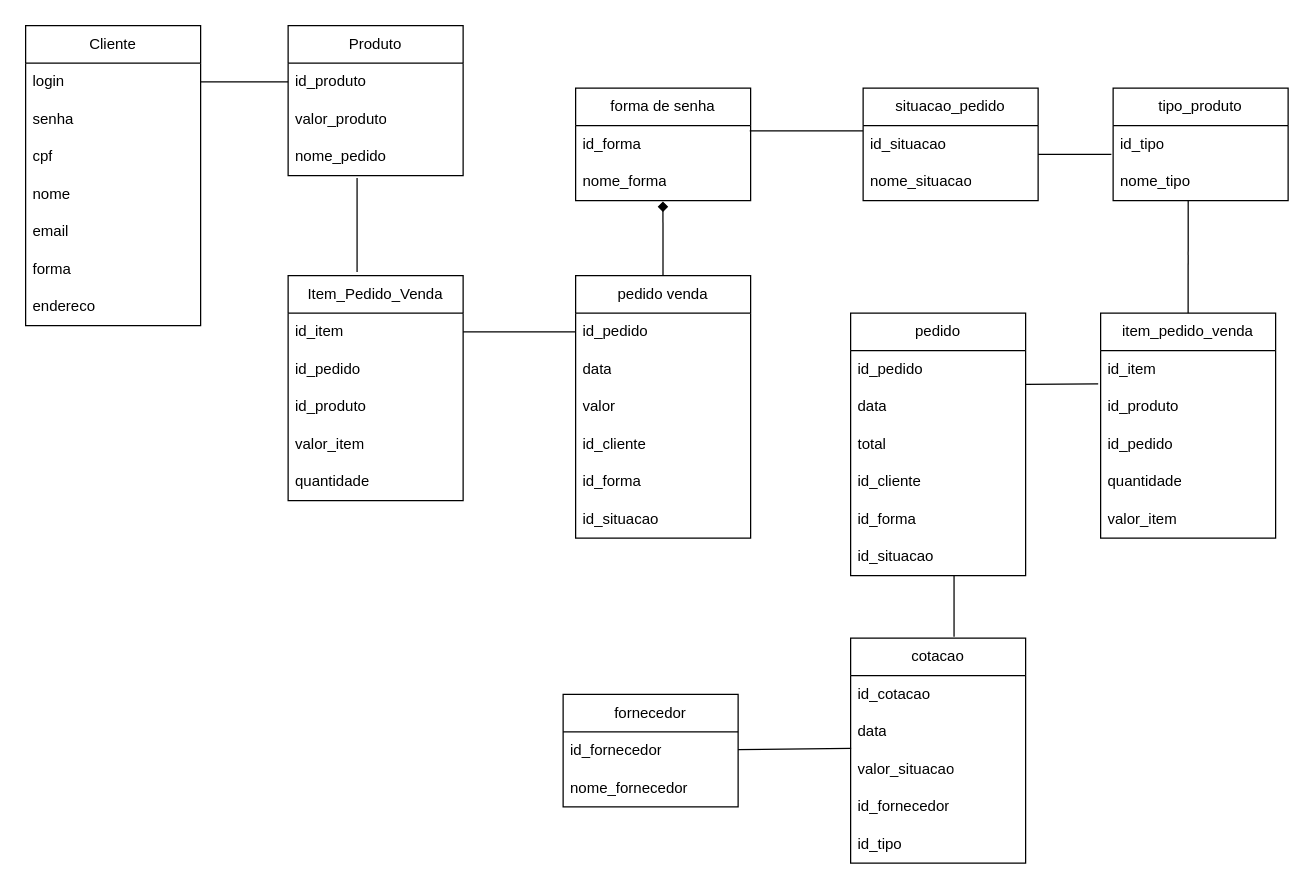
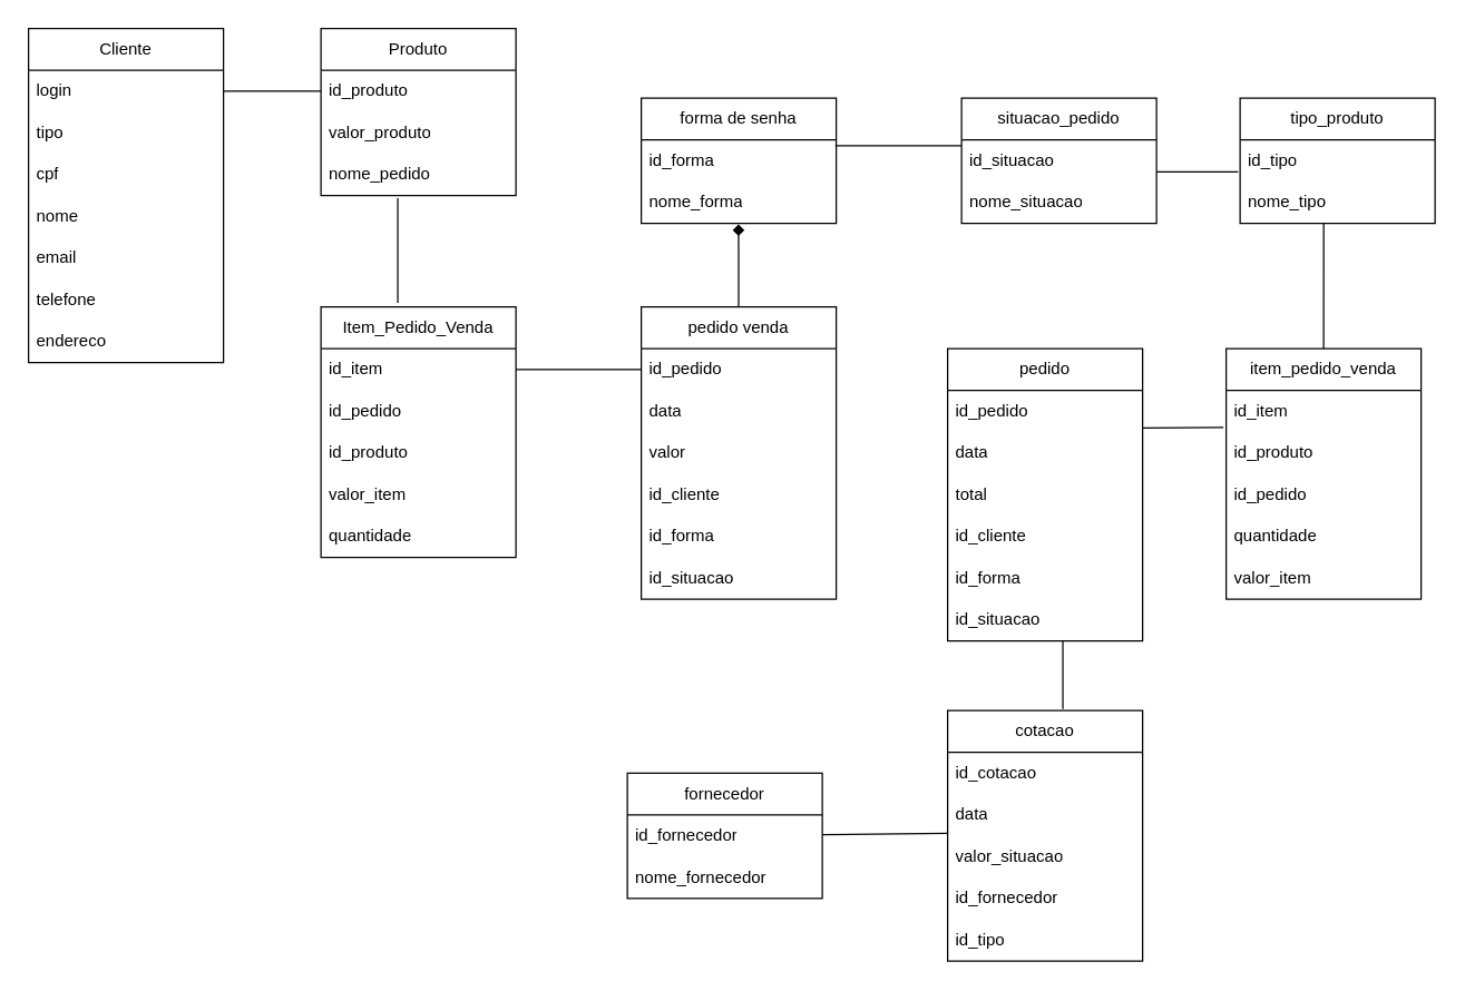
  <mxCell id="0" />
  <mxCell id="1" parent="0" />
  <mxCell id="2" value="Cliente" style="swimlane;fontStyle=0;childLayout=stackLayout;horizontal=1;startSize=30;horizontalStack=0;resizeParent=1;resizeParentMax=0;resizeLast=0;collapsible=1;marginBottom=0;whiteSpace=wrap;html=1;" vertex="1" parent="1"><mxGeometry x="20" y="20" width="140" height="240" as="geometry" /></mxCell>
  <mxCell id="3" value="login" style="text;strokeColor=none;fillColor=none;align=left;verticalAlign=middle;spacingLeft=4;spacingRight=4;overflow=hidden;points=[[0,0.5],[1,0.5]];portConstraint=eastwest;rotatable=0;whiteSpace=wrap;html=1;" vertex="1" parent="2"><mxGeometry y="30" width="140" height="30" as="geometry" /></mxCell>
- <mxCell id="4" value="senha&lt;span style=&quot;white-space: pre;&quot;&gt;&#09;&lt;/span&gt;" style="text;strokeColor=none;fillColor=none;align=left;verticalAlign=middle;spacingLeft=4;spacingRight=4;overflow=hidden;points=[[0,0.5],[1,0.5]];portConstraint=eastwest;rotatable=0;whiteSpace=wrap;html=1;" vertex="1" parent="2"><mxGeometry y="60" width="140" height="30" as="geometry" /></mxCell>
+ <mxCell id="4" value="tipo&lt;span style=&quot;white-space: pre;&quot;&gt;&#09;&lt;/span&gt;" style="text;strokeColor=none;fillColor=none;align=left;verticalAlign=middle;spacingLeft=4;spacingRight=4;overflow=hidden;points=[[0,0.5],[1,0.5]];portConstraint=eastwest;rotatable=0;whiteSpace=wrap;html=1;" vertex="1" parent="2"><mxGeometry y="60" width="140" height="30" as="geometry" /></mxCell>
  <mxCell id="5" value="cpf" style="text;strokeColor=none;fillColor=none;align=left;verticalAlign=middle;spacingLeft=4;spacingRight=4;overflow=hidden;points=[[0,0.5],[1,0.5]];portConstraint=eastwest;rotatable=0;whiteSpace=wrap;html=1;" vertex="1" parent="2"><mxGeometry y="90" width="140" height="30" as="geometry" /></mxCell>
  <mxCell id="6" value="nome" style="text;strokeColor=none;fillColor=none;align=left;verticalAlign=middle;spacingLeft=4;spacingRight=4;overflow=hidden;points=[[0,0.5],[1,0.5]];portConstraint=eastwest;rotatable=0;whiteSpace=wrap;html=1;" vertex="1" parent="2"><mxGeometry y="120" width="140" height="30" as="geometry" /></mxCell>
  <mxCell id="7" value="email" style="text;strokeColor=none;fillColor=none;align=left;verticalAlign=middle;spacingLeft=4;spacingRight=4;overflow=hidden;points=[[0,0.5],[1,0.5]];portConstraint=eastwest;rotatable=0;whiteSpace=wrap;html=1;" vertex="1" parent="2"><mxGeometry y="150" width="140" height="30" as="geometry" /></mxCell>
- <mxCell id="8" value="forma" style="text;strokeColor=none;fillColor=none;align=left;verticalAlign=middle;spacingLeft=4;spacingRight=4;overflow=hidden;points=[[0,0.5],[1,0.5]];portConstraint=eastwest;rotatable=0;whiteSpace=wrap;html=1;" vertex="1" parent="2"><mxGeometry y="180" width="140" height="30" as="geometry" /></mxCell>
+ <mxCell id="8" value="telefone" style="text;strokeColor=none;fillColor=none;align=left;verticalAlign=middle;spacingLeft=4;spacingRight=4;overflow=hidden;points=[[0,0.5],[1,0.5]];portConstraint=eastwest;rotatable=0;whiteSpace=wrap;html=1;" vertex="1" parent="2"><mxGeometry y="180" width="140" height="30" as="geometry" /></mxCell>
  <mxCell id="9" value="endereco" style="text;strokeColor=none;fillColor=none;align=left;verticalAlign=middle;spacingLeft=4;spacingRight=4;overflow=hidden;points=[[0,0.5],[1,0.5]];portConstraint=eastwest;rotatable=0;whiteSpace=wrap;html=1;" vertex="1" parent="2"><mxGeometry y="210" width="140" height="30" as="geometry" /></mxCell>
  <mxCell id="10" value="Produto" style="swimlane;fontStyle=0;childLayout=stackLayout;horizontal=1;startSize=30;horizontalStack=0;resizeParent=1;resizeParentMax=0;resizeLast=0;collapsible=1;marginBottom=0;whiteSpace=wrap;html=1;" vertex="1" parent="1"><mxGeometry x="230" y="20" width="140" height="120" as="geometry" /></mxCell>
  <mxCell id="11" value="id_produto" style="text;strokeColor=none;fillColor=none;align=left;verticalAlign=middle;spacingLeft=4;spacingRight=4;overflow=hidden;points=[[0,0.5],[1,0.5]];portConstraint=eastwest;rotatable=0;whiteSpace=wrap;html=1;" vertex="1" parent="10"><mxGeometry y="30" width="140" height="30" as="geometry" /></mxCell>
  <mxCell id="12" value="valor_produto" style="text;strokeColor=none;fillColor=none;align=left;verticalAlign=middle;spacingLeft=4;spacingRight=4;overflow=hidden;points=[[0,0.5],[1,0.5]];portConstraint=eastwest;rotatable=0;whiteSpace=wrap;html=1;" vertex="1" parent="10"><mxGeometry y="60" width="140" height="30" as="geometry" /></mxCell>
  <mxCell id="13" value="nome_pedido" style="text;strokeColor=none;fillColor=none;align=left;verticalAlign=middle;spacingLeft=4;spacingRight=4;overflow=hidden;points=[[0,0.5],[1,0.5]];portConstraint=eastwest;rotatable=0;whiteSpace=wrap;html=1;" vertex="1" parent="10"><mxGeometry y="90" width="140" height="30" as="geometry" /></mxCell>
  <mxCell id="14" value="Item_Pedido_Venda" style="swimlane;fontStyle=0;childLayout=stackLayout;horizontal=1;startSize=30;horizontalStack=0;resizeParent=1;resizeParentMax=0;resizeLast=0;collapsible=1;marginBottom=0;whiteSpace=wrap;html=1;" vertex="1" parent="1"><mxGeometry x="230" y="220" width="140" height="180" as="geometry" /></mxCell>
  <mxCell id="15" value="id_item" style="text;strokeColor=none;fillColor=none;align=left;verticalAlign=middle;spacingLeft=4;spacingRight=4;overflow=hidden;points=[[0,0.5],[1,0.5]];portConstraint=eastwest;rotatable=0;whiteSpace=wrap;html=1;" vertex="1" parent="14"><mxGeometry y="30" width="140" height="30" as="geometry" /></mxCell>
  <mxCell id="16" value="id_pedido" style="text;strokeColor=none;fillColor=none;align=left;verticalAlign=middle;spacingLeft=4;spacingRight=4;overflow=hidden;points=[[0,0.5],[1,0.5]];portConstraint=eastwest;rotatable=0;whiteSpace=wrap;html=1;" vertex="1" parent="14"><mxGeometry y="60" width="140" height="30" as="geometry" /></mxCell>
  <mxCell id="17" value="id_produto" style="text;strokeColor=none;fillColor=none;align=left;verticalAlign=middle;spacingLeft=4;spacingRight=4;overflow=hidden;points=[[0,0.5],[1,0.5]];portConstraint=eastwest;rotatable=0;whiteSpace=wrap;html=1;" vertex="1" parent="14"><mxGeometry y="90" width="140" height="30" as="geometry" /></mxCell>
  <mxCell id="18" value="valor_item" style="text;strokeColor=none;fillColor=none;align=left;verticalAlign=middle;spacingLeft=4;spacingRight=4;overflow=hidden;points=[[0,0.5],[1,0.5]];portConstraint=eastwest;rotatable=0;whiteSpace=wrap;html=1;" vertex="1" parent="14"><mxGeometry y="120" width="140" height="30" as="geometry" /></mxCell>
  <mxCell id="19" value="quantidade" style="text;strokeColor=none;fillColor=none;align=left;verticalAlign=middle;spacingLeft=4;spacingRight=4;overflow=hidden;points=[[0,0.5],[1,0.5]];portConstraint=eastwest;rotatable=0;whiteSpace=wrap;html=1;" vertex="1" parent="14"><mxGeometry y="150" width="140" height="30" as="geometry" /></mxCell>
  <mxCell id="20" value="situacao_pedido" style="swimlane;fontStyle=0;childLayout=stackLayout;horizontal=1;startSize=30;horizontalStack=0;resizeParent=1;resizeParentMax=0;resizeLast=0;collapsible=1;marginBottom=0;whiteSpace=wrap;html=1;" vertex="1" parent="1"><mxGeometry x="690" y="70" width="140" height="90" as="geometry" /></mxCell>
  <mxCell id="21" value="id_situacao" style="text;strokeColor=none;fillColor=none;align=left;verticalAlign=middle;spacingLeft=4;spacingRight=4;overflow=hidden;points=[[0,0.5],[1,0.5]];portConstraint=eastwest;rotatable=0;whiteSpace=wrap;html=1;" vertex="1" parent="20"><mxGeometry y="30" width="140" height="30" as="geometry" /></mxCell>
  <mxCell id="22" value="nome_situacao" style="text;strokeColor=none;fillColor=none;align=left;verticalAlign=middle;spacingLeft=4;spacingRight=4;overflow=hidden;points=[[0,0.5],[1,0.5]];portConstraint=eastwest;rotatable=0;whiteSpace=wrap;html=1;" vertex="1" parent="20"><mxGeometry y="60" width="140" height="30" as="geometry" /></mxCell>
  <mxCell id="23" value="tipo_produto" style="swimlane;fontStyle=0;childLayout=stackLayout;horizontal=1;startSize=30;horizontalStack=0;resizeParent=1;resizeParentMax=0;resizeLast=0;collapsible=1;marginBottom=0;whiteSpace=wrap;html=1;" vertex="1" parent="1"><mxGeometry x="890" y="70" width="140" height="90" as="geometry" /></mxCell>
  <mxCell id="24" value="id_tipo" style="text;strokeColor=none;fillColor=none;align=left;verticalAlign=middle;spacingLeft=4;spacingRight=4;overflow=hidden;points=[[0,0.5],[1,0.5]];portConstraint=eastwest;rotatable=0;whiteSpace=wrap;html=1;" vertex="1" parent="23"><mxGeometry y="30" width="140" height="30" as="geometry" /></mxCell>
  <mxCell id="25" value="nome_tipo" style="text;strokeColor=none;fillColor=none;align=left;verticalAlign=middle;spacingLeft=4;spacingRight=4;overflow=hidden;points=[[0,0.5],[1,0.5]];portConstraint=eastwest;rotatable=0;whiteSpace=wrap;html=1;" vertex="1" parent="23"><mxGeometry y="60" width="140" height="30" as="geometry" /></mxCell>
  <mxCell id="26" value="forma de senha" style="swimlane;fontStyle=0;childLayout=stackLayout;horizontal=1;startSize=30;horizontalStack=0;resizeParent=1;resizeParentMax=0;resizeLast=0;collapsible=1;marginBottom=0;whiteSpace=wrap;html=1;" vertex="1" parent="1"><mxGeometry x="460" y="70" width="140" height="90" as="geometry" /></mxCell>
  <mxCell id="27" value="id_forma" style="text;strokeColor=none;fillColor=none;align=left;verticalAlign=middle;spacingLeft=4;spacingRight=4;overflow=hidden;points=[[0,0.5],[1,0.5]];portConstraint=eastwest;rotatable=0;whiteSpace=wrap;html=1;" vertex="1" parent="26"><mxGeometry y="30" width="140" height="30" as="geometry" /></mxCell>
  <mxCell id="28" value="nome_forma" style="text;strokeColor=none;fillColor=none;align=left;verticalAlign=middle;spacingLeft=4;spacingRight=4;overflow=hidden;points=[[0,0.5],[1,0.5]];portConstraint=eastwest;rotatable=0;whiteSpace=wrap;html=1;" vertex="1" parent="26"><mxGeometry y="60" width="140" height="30" as="geometry" /></mxCell>
  <mxCell id="29" value="fornecedor" style="swimlane;fontStyle=0;childLayout=stackLayout;horizontal=1;startSize=30;horizontalStack=0;resizeParent=1;resizeParentMax=0;resizeLast=0;collapsible=1;marginBottom=0;whiteSpace=wrap;html=1;" vertex="1" parent="1"><mxGeometry x="450" y="555" width="140" height="90" as="geometry" /></mxCell>
  <mxCell id="30" value="id_fornecedor" style="text;strokeColor=none;fillColor=none;align=left;verticalAlign=middle;spacingLeft=4;spacingRight=4;overflow=hidden;points=[[0,0.5],[1,0.5]];portConstraint=eastwest;rotatable=0;whiteSpace=wrap;html=1;" vertex="1" parent="29"><mxGeometry y="30" width="140" height="30" as="geometry" /></mxCell>
  <mxCell id="31" value="nome_fornecedor" style="text;strokeColor=none;fillColor=none;align=left;verticalAlign=middle;spacingLeft=4;spacingRight=4;overflow=hidden;points=[[0,0.5],[1,0.5]];portConstraint=eastwest;rotatable=0;whiteSpace=wrap;html=1;" vertex="1" parent="29"><mxGeometry y="60" width="140" height="30" as="geometry" /></mxCell>
  <mxCell id="32" value="pedido venda" style="swimlane;fontStyle=0;childLayout=stackLayout;horizontal=1;startSize=30;horizontalStack=0;resizeParent=1;resizeParentMax=0;resizeLast=0;collapsible=1;marginBottom=0;whiteSpace=wrap;html=1;" vertex="1" parent="1"><mxGeometry x="460" y="220" width="140" height="210" as="geometry" /></mxCell>
  <mxCell id="33" value="id_pedido" style="text;strokeColor=none;fillColor=none;align=left;verticalAlign=middle;spacingLeft=4;spacingRight=4;overflow=hidden;points=[[0,0.5],[1,0.5]];portConstraint=eastwest;rotatable=0;whiteSpace=wrap;html=1;" vertex="1" parent="32"><mxGeometry y="30" width="140" height="30" as="geometry" /></mxCell>
  <mxCell id="34" value="data" style="text;strokeColor=none;fillColor=none;align=left;verticalAlign=middle;spacingLeft=4;spacingRight=4;overflow=hidden;points=[[0,0.5],[1,0.5]];portConstraint=eastwest;rotatable=0;whiteSpace=wrap;html=1;" vertex="1" parent="32"><mxGeometry y="60" width="140" height="30" as="geometry" /></mxCell>
  <mxCell id="35" value="valor" style="text;strokeColor=none;fillColor=none;align=left;verticalAlign=middle;spacingLeft=4;spacingRight=4;overflow=hidden;points=[[0,0.5],[1,0.5]];portConstraint=eastwest;rotatable=0;whiteSpace=wrap;html=1;" vertex="1" parent="32"><mxGeometry y="90" width="140" height="30" as="geometry" /></mxCell>
  <mxCell id="36" value="id_cliente" style="text;strokeColor=none;fillColor=none;align=left;verticalAlign=middle;spacingLeft=4;spacingRight=4;overflow=hidden;points=[[0,0.5],[1,0.5]];portConstraint=eastwest;rotatable=0;whiteSpace=wrap;html=1;" vertex="1" parent="32"><mxGeometry y="120" width="140" height="30" as="geometry" /></mxCell>
  <mxCell id="37" value="id_forma" style="text;strokeColor=none;fillColor=none;align=left;verticalAlign=middle;spacingLeft=4;spacingRight=4;overflow=hidden;points=[[0,0.5],[1,0.5]];portConstraint=eastwest;rotatable=0;whiteSpace=wrap;html=1;" vertex="1" parent="32"><mxGeometry y="150" width="140" height="30" as="geometry" /></mxCell>
  <mxCell id="38" value="id_situacao" style="text;strokeColor=none;fillColor=none;align=left;verticalAlign=middle;spacingLeft=4;spacingRight=4;overflow=hidden;points=[[0,0.5],[1,0.5]];portConstraint=eastwest;rotatable=0;whiteSpace=wrap;html=1;" vertex="1" parent="32"><mxGeometry y="180" width="140" height="30" as="geometry" /></mxCell>
  <mxCell id="39" value="item_pedido_venda" style="swimlane;fontStyle=0;childLayout=stackLayout;horizontal=1;startSize=30;horizontalStack=0;resizeParent=1;resizeParentMax=0;resizeLast=0;collapsible=1;marginBottom=0;whiteSpace=wrap;html=1;" vertex="1" parent="1"><mxGeometry x="880" y="250" width="140" height="180" as="geometry" /></mxCell>
  <mxCell id="40" value="id_item" style="text;strokeColor=none;fillColor=none;align=left;verticalAlign=middle;spacingLeft=4;spacingRight=4;overflow=hidden;points=[[0,0.5],[1,0.5]];portConstraint=eastwest;rotatable=0;whiteSpace=wrap;html=1;" vertex="1" parent="39"><mxGeometry y="30" width="140" height="30" as="geometry" /></mxCell>
  <mxCell id="41" value="id_produto" style="text;strokeColor=none;fillColor=none;align=left;verticalAlign=middle;spacingLeft=4;spacingRight=4;overflow=hidden;points=[[0,0.5],[1,0.5]];portConstraint=eastwest;rotatable=0;whiteSpace=wrap;html=1;" vertex="1" parent="39"><mxGeometry y="60" width="140" height="30" as="geometry" /></mxCell>
  <mxCell id="42" value="id_pedido" style="text;strokeColor=none;fillColor=none;align=left;verticalAlign=middle;spacingLeft=4;spacingRight=4;overflow=hidden;points=[[0,0.5],[1,0.5]];portConstraint=eastwest;rotatable=0;whiteSpace=wrap;html=1;" vertex="1" parent="39"><mxGeometry y="90" width="140" height="30" as="geometry" /></mxCell>
  <mxCell id="43" value="quantidade" style="text;strokeColor=none;fillColor=none;align=left;verticalAlign=middle;spacingLeft=4;spacingRight=4;overflow=hidden;points=[[0,0.5],[1,0.5]];portConstraint=eastwest;rotatable=0;whiteSpace=wrap;html=1;" vertex="1" parent="39"><mxGeometry y="120" width="140" height="30" as="geometry" /></mxCell>
  <mxCell id="44" value="valor_item" style="text;strokeColor=none;fillColor=none;align=left;verticalAlign=middle;spacingLeft=4;spacingRight=4;overflow=hidden;points=[[0,0.5],[1,0.5]];portConstraint=eastwest;rotatable=0;whiteSpace=wrap;html=1;" vertex="1" parent="39"><mxGeometry y="150" width="140" height="30" as="geometry" /></mxCell>
  <mxCell id="45" value="pedido" style="swimlane;fontStyle=0;childLayout=stackLayout;horizontal=1;startSize=30;horizontalStack=0;resizeParent=1;resizeParentMax=0;resizeLast=0;collapsible=1;marginBottom=0;whiteSpace=wrap;html=1;" vertex="1" parent="1"><mxGeometry x="680" y="250" width="140" height="210" as="geometry" /></mxCell>
  <mxCell id="46" value="id_pedido" style="text;strokeColor=none;fillColor=none;align=left;verticalAlign=middle;spacingLeft=4;spacingRight=4;overflow=hidden;points=[[0,0.5],[1,0.5]];portConstraint=eastwest;rotatable=0;whiteSpace=wrap;html=1;" vertex="1" parent="45"><mxGeometry y="30" width="140" height="30" as="geometry" /></mxCell>
  <mxCell id="47" value="data" style="text;strokeColor=none;fillColor=none;align=left;verticalAlign=middle;spacingLeft=4;spacingRight=4;overflow=hidden;points=[[0,0.5],[1,0.5]];portConstraint=eastwest;rotatable=0;whiteSpace=wrap;html=1;" vertex="1" parent="45"><mxGeometry y="60" width="140" height="30" as="geometry" /></mxCell>
  <mxCell id="48" value="total" style="text;strokeColor=none;fillColor=none;align=left;verticalAlign=middle;spacingLeft=4;spacingRight=4;overflow=hidden;points=[[0,0.5],[1,0.5]];portConstraint=eastwest;rotatable=0;whiteSpace=wrap;html=1;" vertex="1" parent="45"><mxGeometry y="90" width="140" height="30" as="geometry" /></mxCell>
  <mxCell id="49" value="id_cliente" style="text;strokeColor=none;fillColor=none;align=left;verticalAlign=middle;spacingLeft=4;spacingRight=4;overflow=hidden;points=[[0,0.5],[1,0.5]];portConstraint=eastwest;rotatable=0;whiteSpace=wrap;html=1;" vertex="1" parent="45"><mxGeometry y="120" width="140" height="30" as="geometry" /></mxCell>
  <mxCell id="50" value="id_forma" style="text;strokeColor=none;fillColor=none;align=left;verticalAlign=middle;spacingLeft=4;spacingRight=4;overflow=hidden;points=[[0,0.5],[1,0.5]];portConstraint=eastwest;rotatable=0;whiteSpace=wrap;html=1;" vertex="1" parent="45"><mxGeometry y="150" width="140" height="30" as="geometry" /></mxCell>
  <mxCell id="51" value="id_situacao" style="text;strokeColor=none;fillColor=none;align=left;verticalAlign=middle;spacingLeft=4;spacingRight=4;overflow=hidden;points=[[0,0.5],[1,0.5]];portConstraint=eastwest;rotatable=0;whiteSpace=wrap;html=1;" vertex="1" parent="45"><mxGeometry y="180" width="140" height="30" as="geometry" /></mxCell>
  <mxCell id="52" value="cotacao" style="swimlane;fontStyle=0;childLayout=stackLayout;horizontal=1;startSize=30;horizontalStack=0;resizeParent=1;resizeParentMax=0;resizeLast=0;collapsible=1;marginBottom=0;whiteSpace=wrap;html=1;" vertex="1" parent="1"><mxGeometry x="680" y="510" width="140" height="180" as="geometry" /></mxCell>
  <mxCell id="53" value="id_cotacao" style="text;strokeColor=none;fillColor=none;align=left;verticalAlign=middle;spacingLeft=4;spacingRight=4;overflow=hidden;points=[[0,0.5],[1,0.5]];portConstraint=eastwest;rotatable=0;whiteSpace=wrap;html=1;" vertex="1" parent="52"><mxGeometry y="30" width="140" height="30" as="geometry" /></mxCell>
  <mxCell id="54" value="data" style="text;strokeColor=none;fillColor=none;align=left;verticalAlign=middle;spacingLeft=4;spacingRight=4;overflow=hidden;points=[[0,0.5],[1,0.5]];portConstraint=eastwest;rotatable=0;whiteSpace=wrap;html=1;" vertex="1" parent="52"><mxGeometry y="60" width="140" height="30" as="geometry" /></mxCell>
  <mxCell id="55" value="valor_situacao" style="text;strokeColor=none;fillColor=none;align=left;verticalAlign=middle;spacingLeft=4;spacingRight=4;overflow=hidden;points=[[0,0.5],[1,0.5]];portConstraint=eastwest;rotatable=0;whiteSpace=wrap;html=1;" vertex="1" parent="52"><mxGeometry y="90" width="140" height="30" as="geometry" /></mxCell>
  <mxCell id="56" value="id_fornecedor" style="text;strokeColor=none;fillColor=none;align=left;verticalAlign=middle;spacingLeft=4;spacingRight=4;overflow=hidden;points=[[0,0.5],[1,0.5]];portConstraint=eastwest;rotatable=0;whiteSpace=wrap;html=1;" vertex="1" parent="52"><mxGeometry y="120" width="140" height="30" as="geometry" /></mxCell>
  <mxCell id="57" value="id_tipo" style="text;strokeColor=none;fillColor=none;align=left;verticalAlign=middle;spacingLeft=4;spacingRight=4;overflow=hidden;points=[[0,0.5],[1,0.5]];portConstraint=eastwest;rotatable=0;whiteSpace=wrap;html=1;" vertex="1" parent="52"><mxGeometry y="150" width="140" height="30" as="geometry" /></mxCell>
  <mxCell id="58" value="" style="endArrow=none;html=1;rounded=0;entryX=0;entryY=0.5;entryDx=0;entryDy=0;exitX=1;exitY=0.5;exitDx=0;exitDy=0;" edge="1" parent="1" source="15" target="33"><mxGeometry width="50" height="50" relative="1" as="geometry"><mxPoint x="380" y="300" as="sourcePoint" /><mxPoint x="430" y="250" as="targetPoint" /></mxGeometry></mxCell>
  <mxCell id="59" value="" style="endArrow=none;html=1;rounded=0;exitX=1;exitY=0.5;exitDx=0;exitDy=0;entryX=0;entryY=0.5;entryDx=0;entryDy=0;" edge="1" parent="1" source="3" target="11"><mxGeometry width="50" height="50" relative="1" as="geometry"><mxPoint x="560" y="320" as="sourcePoint" /><mxPoint x="610" y="270" as="targetPoint" /></mxGeometry></mxCell>
  <mxCell id="60" value="" style="endArrow=none;html=1;rounded=0;entryX=0.394;entryY=1.061;entryDx=0;entryDy=0;entryPerimeter=0;exitX=0.394;exitY=-0.016;exitDx=0;exitDy=0;exitPerimeter=0;" edge="1" parent="1" source="14" target="13"><mxGeometry width="50" height="50" relative="1" as="geometry"><mxPoint x="380" y="180" as="sourcePoint" /><mxPoint x="610" y="270" as="targetPoint" /></mxGeometry></mxCell>
  <mxCell id="61" value="" style="endArrow=diamond;html=1;rounded=0;entryX=0.499;entryY=1.022;entryDx=0;entryDy=0;entryPerimeter=0;" edge="1" parent="1" source="32" target="28"><mxGeometry width="50" height="50" relative="1" as="geometry"><mxPoint x="560" y="320" as="sourcePoint" /><mxPoint x="610" y="270" as="targetPoint" /></mxGeometry></mxCell>
  <mxCell id="62" value="" style="endArrow=none;html=1;rounded=0;entryX=-0.014;entryY=-0.116;entryDx=0;entryDy=0;entryPerimeter=0;" edge="1" parent="1" target="41"><mxGeometry width="50" height="50" relative="1" as="geometry"><mxPoint x="820" y="307" as="sourcePoint" /><mxPoint x="610" y="270" as="targetPoint" /></mxGeometry></mxCell>
  <mxCell id="63" value="" style="endArrow=none;html=1;rounded=0;exitX=0.5;exitY=0;exitDx=0;exitDy=0;entryX=0.429;entryY=1;entryDx=0;entryDy=0;entryPerimeter=0;" edge="1" parent="1" source="39" target="25"><mxGeometry width="50" height="50" relative="1" as="geometry"><mxPoint x="830" y="250" as="sourcePoint" /><mxPoint x="970" y="190" as="targetPoint" /></mxGeometry></mxCell>
  <mxCell id="64" value="" style="endArrow=none;html=1;rounded=0;entryX=-0.01;entryY=0.767;entryDx=0;entryDy=0;entryPerimeter=0;exitX=1;exitY=0.767;exitDx=0;exitDy=0;exitPerimeter=0;" edge="1" parent="1" source="21" target="24"><mxGeometry width="50" height="50" relative="1" as="geometry"><mxPoint x="830" y="180" as="sourcePoint" /><mxPoint x="880" y="130" as="targetPoint" /></mxGeometry></mxCell>
  <mxCell id="65" value="" style="endArrow=none;html=1;rounded=0;entryX=0.995;entryY=0.139;entryDx=0;entryDy=0;entryPerimeter=0;exitX=-0.001;exitY=0.139;exitDx=0;exitDy=0;exitPerimeter=0;" edge="1" parent="1" source="21" target="27"><mxGeometry width="50" height="50" relative="1" as="geometry"><mxPoint x="560" y="320" as="sourcePoint" /><mxPoint x="610" y="270" as="targetPoint" /></mxGeometry></mxCell>
  <mxCell id="66" value="" style="endArrow=none;html=1;rounded=0;entryX=0.591;entryY=0.982;entryDx=0;entryDy=0;entryPerimeter=0;exitX=0.591;exitY=-0.006;exitDx=0;exitDy=0;exitPerimeter=0;" edge="1" parent="1" source="52" target="51"><mxGeometry width="50" height="50" relative="1" as="geometry"><mxPoint x="560" y="550" as="sourcePoint" /><mxPoint x="610" y="500" as="targetPoint" /></mxGeometry></mxCell>
  <mxCell id="67" value="" style="endArrow=none;html=1;rounded=0;entryX=0.003;entryY=-0.057;entryDx=0;entryDy=0;entryPerimeter=0;" edge="1" parent="1" source="30" target="55"><mxGeometry width="50" height="50" relative="1" as="geometry"><mxPoint x="480" y="530" as="sourcePoint" /><mxPoint x="530" y="480" as="targetPoint" /></mxGeometry></mxCell>
